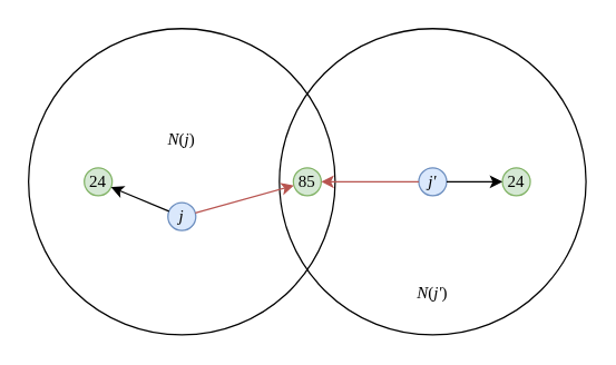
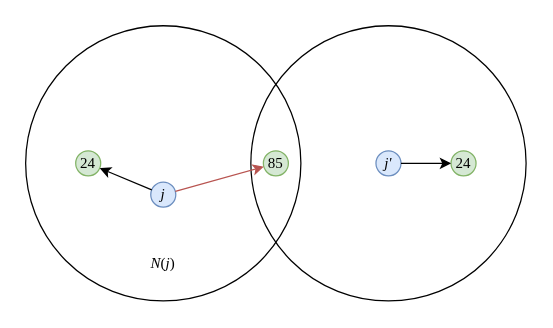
  <mxCell id="0" />
  <mxCell id="1" parent="0" />
  <mxCell id="2" value="" style="ellipse;whiteSpace=wrap;html=1;aspect=fixed;fillColor=none;" vertex="1" parent="1"><mxGeometry x="20" y="20" width="220" height="220" as="geometry" /></mxCell>
  <mxCell id="3" value="" style="ellipse;whiteSpace=wrap;html=1;aspect=fixed;fillColor=none;" vertex="1" parent="1"><mxGeometry x="200" y="20" width="220" height="220" as="geometry" /></mxCell>
  <mxCell id="4" value="&lt;i&gt;&lt;font face=&quot;CMU Serif&quot;&gt;j&lt;/font&gt;&lt;/i&gt;" style="ellipse;whiteSpace=wrap;html=1;aspect=fixed;fillColor=#dae8fc;strokeColor=#6c8ebf;" vertex="1" parent="1"><mxGeometry x="120" y="145" width="20" height="20" as="geometry" /></mxCell>
  <mxCell id="5" value="&lt;i&gt;&lt;font face=&quot;CMU Serif&quot;&gt;j'&lt;/font&gt;&lt;/i&gt;" style="ellipse;whiteSpace=wrap;html=1;aspect=fixed;fillColor=#dae8fc;strokeColor=#6c8ebf;" vertex="1" parent="1"><mxGeometry x="300" y="120" width="20" height="20" as="geometry" /></mxCell>
  <mxCell id="6" value="&lt;font face=&quot;CMU Serif&quot;&gt;85&lt;/font&gt;" style="ellipse;whiteSpace=wrap;html=1;aspect=fixed;fillColor=#d5e8d4;strokeColor=#82b366;" vertex="1" parent="1"><mxGeometry x="210" y="120" width="20" height="20" as="geometry" /></mxCell>
  <mxCell id="7" value="&lt;font face=&quot;CMU Serif&quot;&gt;24&lt;/font&gt;" style="ellipse;whiteSpace=wrap;html=1;aspect=fixed;fillColor=#d5e8d4;strokeColor=#82b366;" vertex="1" parent="1"><mxGeometry x="60" y="120" width="20" height="20" as="geometry" /></mxCell>
  <mxCell id="8" value="&lt;font face=&quot;CMU Serif&quot;&gt;24&lt;/font&gt;" style="ellipse;whiteSpace=wrap;html=1;aspect=fixed;fillColor=#d5e8d4;strokeColor=#82b366;" vertex="1" parent="1"><mxGeometry x="360" y="120" width="20" height="20" as="geometry" /></mxCell>
  <mxCell id="9" value="" style="endArrow=classic;html=1;" edge="1" parent="1" source="4" target="7"><mxGeometry width="50" height="50" relative="1" as="geometry"><mxPoint x="120" y="170" as="sourcePoint" /><mxPoint x="170" y="120" as="targetPoint" /></mxGeometry></mxCell>
  <mxCell id="10" value="" style="endArrow=classic;html=1;" edge="1" parent="1" source="5" target="8"><mxGeometry width="50" height="50" relative="1" as="geometry"><mxPoint x="130" y="140" as="sourcePoint" /><mxPoint x="90" y="140" as="targetPoint" /></mxGeometry></mxCell>
- <mxCell id="11" value="" style="endArrow=classic;html=1;fillColor=#f8cecc;strokeColor=#b85450;" edge="1" parent="1" source="5" target="6"><mxGeometry width="50" height="50" relative="1" as="geometry"><mxPoint x="330" y="140" as="sourcePoint" /><mxPoint x="370" y="140" as="targetPoint" /></mxGeometry></mxCell>
  <mxCell id="12" value="" style="endArrow=classic;html=1;fillColor=#f8cecc;strokeColor=#b85450;" edge="1" parent="1" source="4" target="6"><mxGeometry width="50" height="50" relative="1" as="geometry"><mxPoint x="310" y="140" as="sourcePoint" /><mxPoint x="240" y="140" as="targetPoint" /></mxGeometry></mxCell>
- <mxCell id="13" value="&lt;font face=&quot;CMU Serif&quot;&gt;&lt;i&gt;N&lt;/i&gt;(&lt;i&gt;j&lt;/i&gt;)&lt;/font&gt;" style="text;html=1;strokeColor=none;fillColor=none;align=center;verticalAlign=middle;whiteSpace=wrap;rounded=0;" vertex="1" parent="1"><mxGeometry x="110" y="90" width="40" height="20" as="geometry" /></mxCell>
- <mxCell id="14" value="&lt;font face=&quot;CMU Serif&quot;&gt;&lt;i&gt;N&lt;/i&gt;(&lt;i&gt;j'&lt;/i&gt;)&lt;/font&gt;" style="text;html=1;strokeColor=none;fillColor=none;align=center;verticalAlign=middle;whiteSpace=wrap;rounded=0;" vertex="1" parent="1"><mxGeometry x="290" y="200" width="40" height="20" as="geometry" /></mxCell>
+ <mxCell id="13" value="&lt;font face=&quot;CMU Serif&quot;&gt;&lt;i&gt;N&lt;/i&gt;(&lt;i&gt;j&lt;/i&gt;)&lt;/font&gt;" style="text;html=1;strokeColor=none;fillColor=none;align=center;verticalAlign=middle;whiteSpace=wrap;rounded=0;" vertex="1" parent="1"><mxGeometry x="110" y="200" width="40" height="20" as="geometry" /></mxCell>
